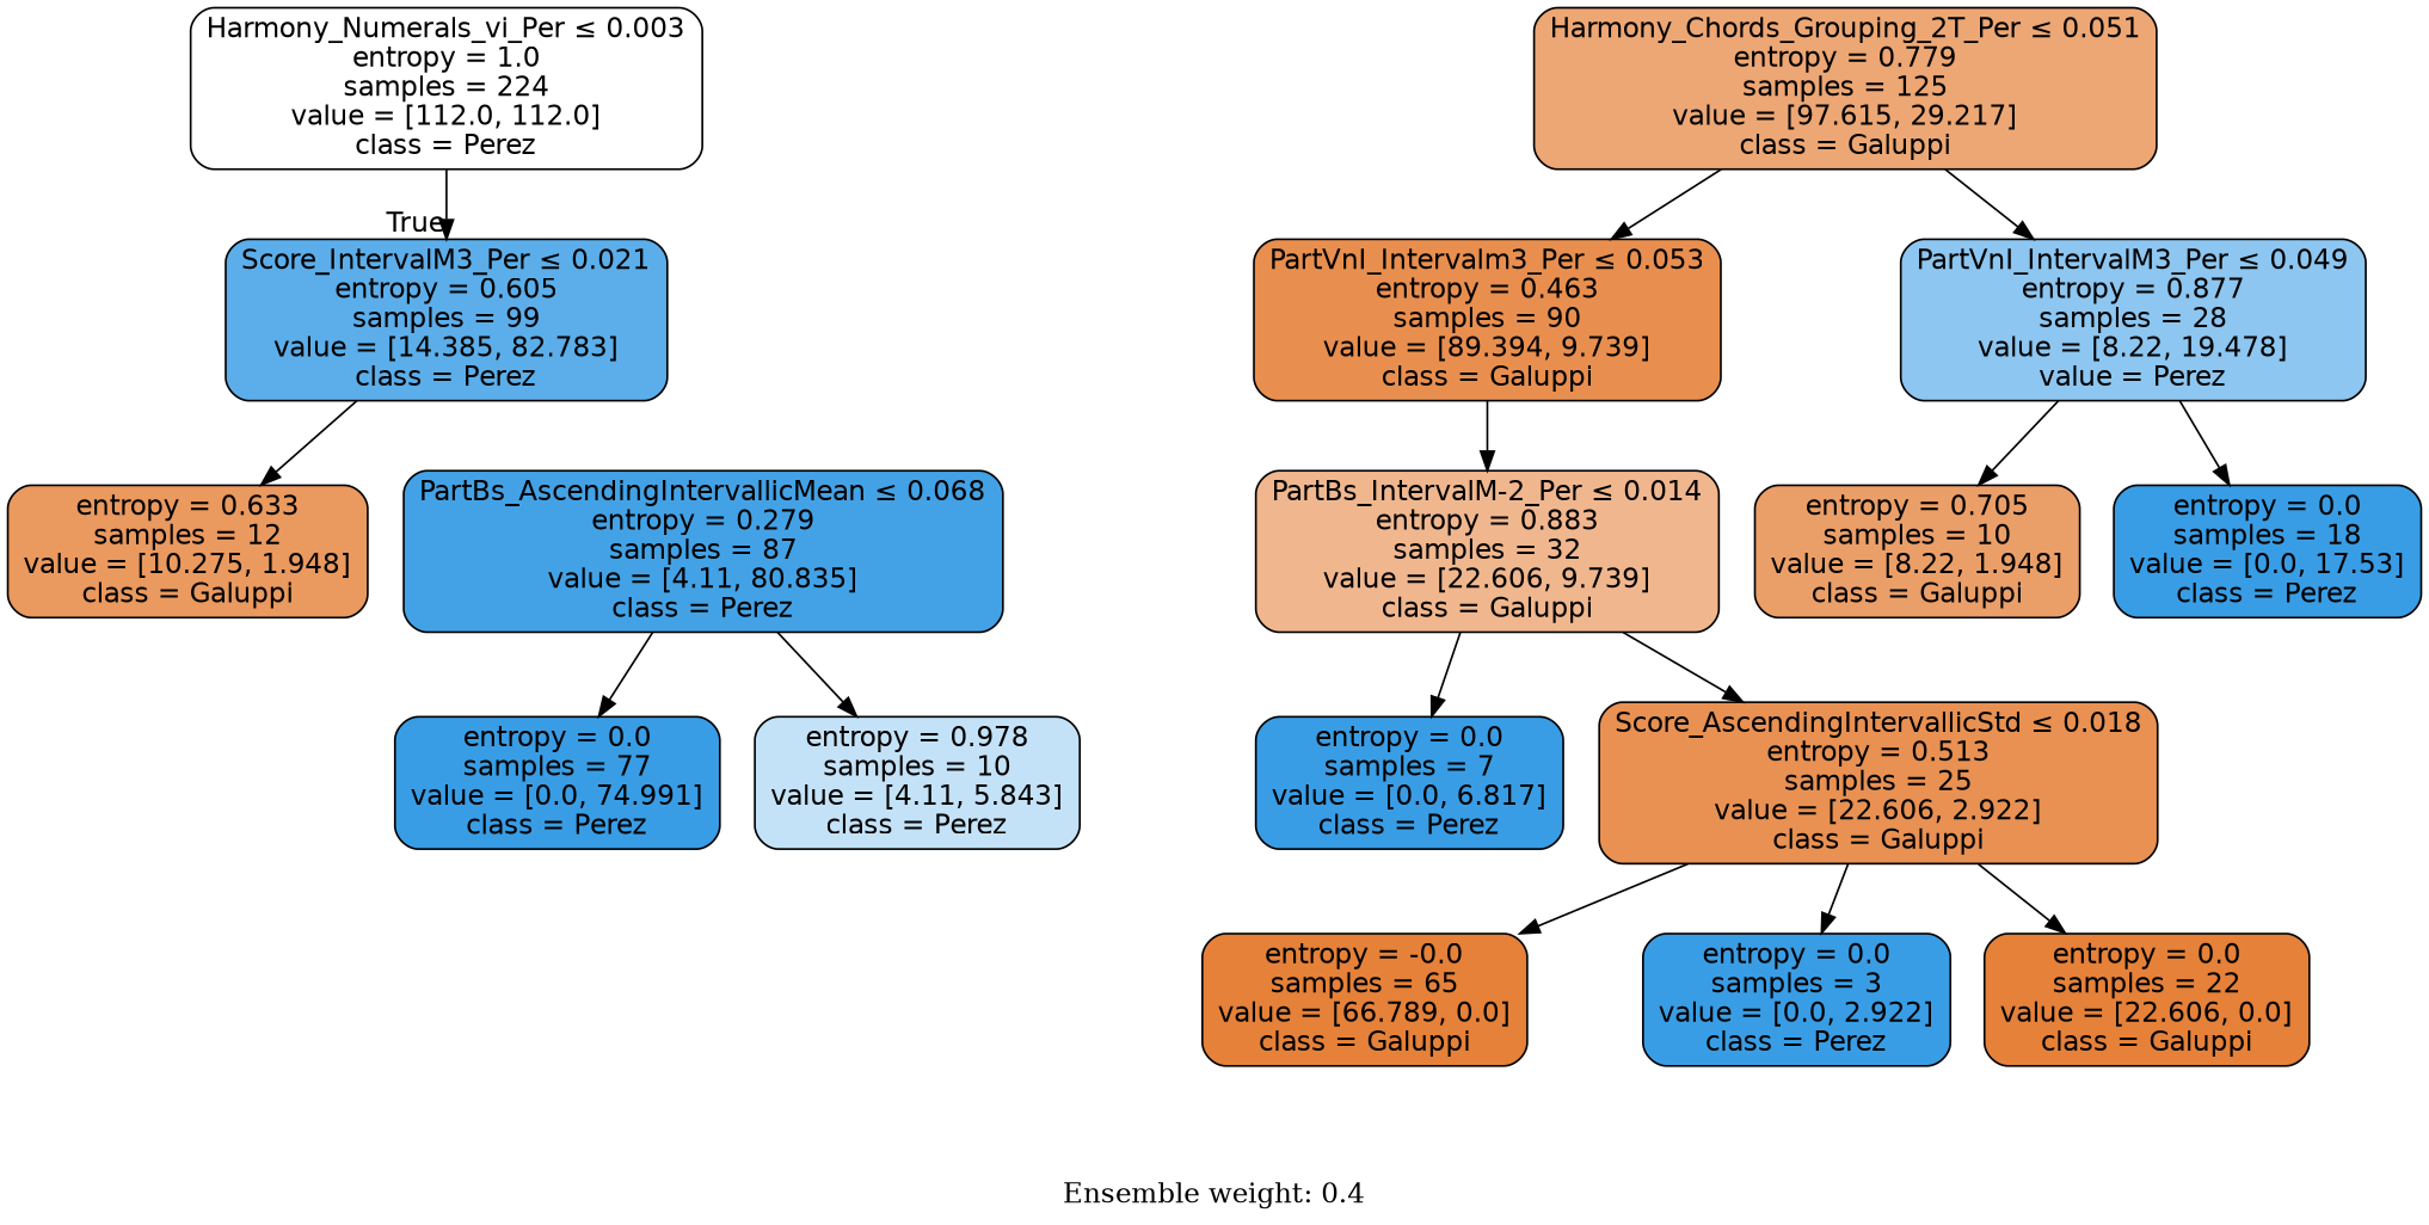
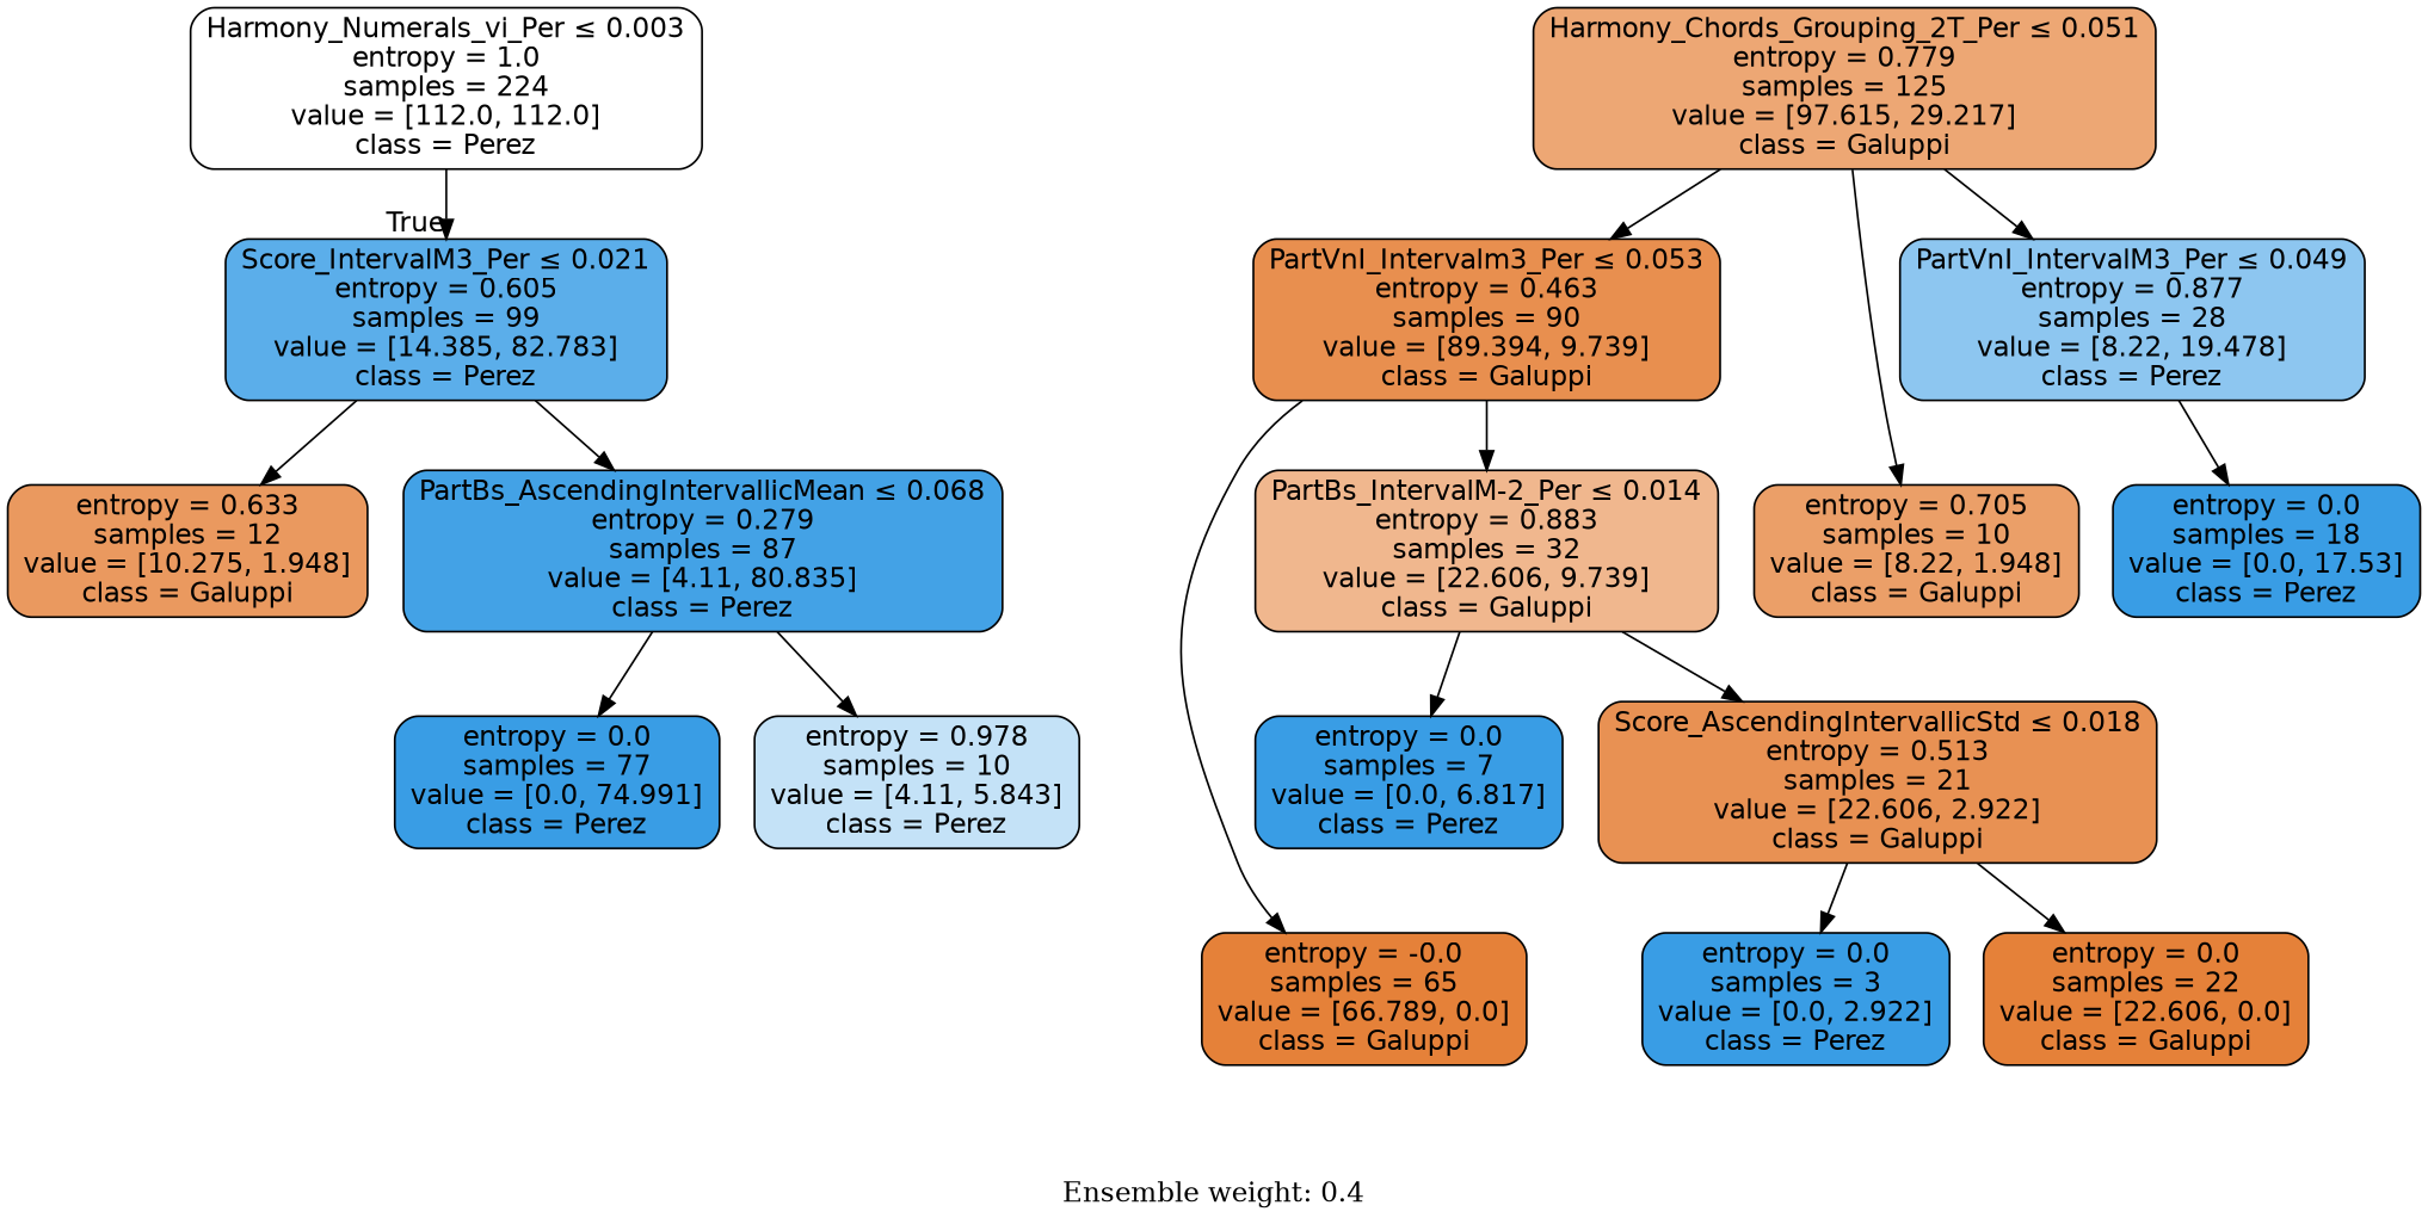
  digraph {
    label="\nEnsemble weight: 0.4"
    node [color=black fillcolor="#399de5" fontname=helvetica shape=box style="filled, rounded"]
    edge [fontname=helvetica]
    n1 [fillcolor="#ffffff" label=<Harmony_Numerals_vi_Per &le; 0.003<br/>entropy = 1.0<br/>samples = 224<br/>value = [112.0, 112.0]<br/>class = Perez>]
    n2 [fillcolor="#5baeea" label=<Score_IntervalM3_Per &le; 0.021<br/>entropy = 0.605<br/>samples = 99<br/>value = [14.385, 82.783]<br/>class = Perez>]
    n3 [fillcolor="#ea995f" label=<entropy = 0.633<br/>samples = 12<br/>value = [10.275, 1.948]<br/>class = Galuppi>]
    n4 [fillcolor="#43a2e6" label=<PartBs_AscendingIntervallicMean &le; 0.068<br/>entropy = 0.279<br/>samples = 87<br/>value = [4.11, 80.835]<br/>class = Perez>]
    n5 [fillcolor="#eda774" label=<Harmony_Chords_Grouping_2T_Per &le; 0.051<br/>entropy = 0.779<br/>samples = 125<br/>value = [97.615, 29.217]<br/>class = Galuppi>]
    n6 [fillcolor="#e88f4f" label=<PartVnI_Intervalm3_Per &le; 0.053<br/>entropy = 0.463<br/>samples = 90<br/>value = [89.394, 9.739]<br/>class = Galuppi>]
-   n7 [fillcolor="#8dc6f0" label=<PartVnI_IntervalM3_Per &le; 0.049<br/>entropy = 0.877<br/>samples = 28<br/>value = [8.22, 19.478]<br/>value = Perez>]
+   n7 [fillcolor="#8dc6f0" label=<PartVnI_IntervalM3_Per &le; 0.049<br/>entropy = 0.877<br/>samples = 28<br/>value = [8.22, 19.478]<br/>class = Perez>]
    n8 [label=<entropy = 0.0<br/>samples = 77<br/>value = [0.0, 74.991]<br/>class = Perez>]
    n9 [fillcolor="#c4e2f7" label=<entropy = 0.978<br/>samples = 10<br/>value = [4.11, 5.843]<br/>class = Perez>]
    n10 [fillcolor="#e58139" label=<entropy = -0.0<br/>samples = 65<br/>value = [66.789, 0.0]<br/>class = Galuppi>]
    n11 [fillcolor="#f0b78e" label=<PartBs_IntervalM-2_Per &le; 0.014<br/>entropy = 0.883<br/>samples = 32<br/>value = [22.606, 9.739]<br/>class = Galuppi>]
    n12 [fillcolor="#eb9f68" label=<entropy = 0.705<br/>samples = 10<br/>value = [8.22, 1.948]<br/>class = Galuppi>]
    n13 [label=<entropy = 0.0<br/>samples = 18<br/>value = [0.0, 17.53]<br/>class = Perez>]
    n14 [label=<entropy = 0.0<br/>samples = 7<br/>value = [0.0, 6.817]<br/>class = Perez>]
-   n15 [fillcolor="#e89153" label=<Score_AscendingIntervallicStd &le; 0.018<br/>entropy = 0.513<br/>samples = 25<br/>value = [22.606, 2.922]<br/>class = Galuppi>]
+   n15 [fillcolor="#e89153" label=<Score_AscendingIntervallicStd &le; 0.018<br/>entropy = 0.513<br/>samples = 21<br/>value = [22.606, 2.922]<br/>class = Galuppi>]
    n16 [label=<entropy = 0.0<br/>samples = 3<br/>value = [0.0, 2.922]<br/>class = Perez>]
    n17 [fillcolor="#e58139" label=<entropy = 0.0<br/>samples = 22<br/>value = [22.606, 0.0]<br/>class = Galuppi>]
    n1 -> n2 [headlabel=True labelangle=45 labeldistance=2.5]
    n2 -> n3
+   n2 -> n4
    n4 -> n8
    n4 -> n9
    n5 -> n6
    n5 -> n7
-   n15 -> n10
+   n6 -> n10
    n6 -> n11
-   n7 -> n12
+   n5 -> n12
    n7 -> n13
    n11 -> n14
    n11 -> n15
    n15 -> n16
    n15 -> n17
  }
